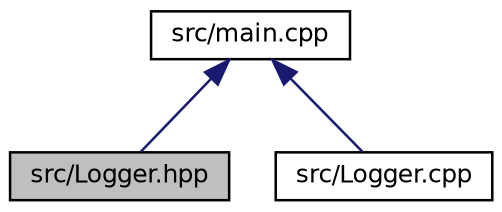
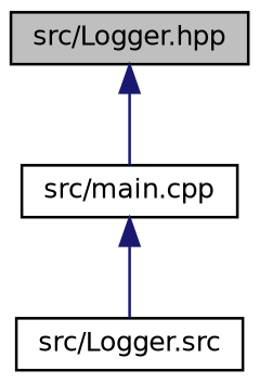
  digraph {
    node [color=black fillcolor=white fontname=Helvetica fontsize=10 shape=record style=filled]
    edge [color=midnightblue dir=back fontname=Helvetica fontsize=10 labelfontname=Helvetica labelfontsize=10 style=solid]
    n1 [fillcolor=grey75 fontcolor=black height=0.2 label="src/Logger.hpp" width=0.4]
    n2 [height=0.2 label="src/main.cpp" width=0.4]
-   n3 [height=0.2 label="src/Logger.cpp" width=0.4]
-   n2 -> n1
+   n3 [height=0.2 label="src/Logger.src" width=0.4]
+   n1 -> n2
    n2 -> n3
  }
